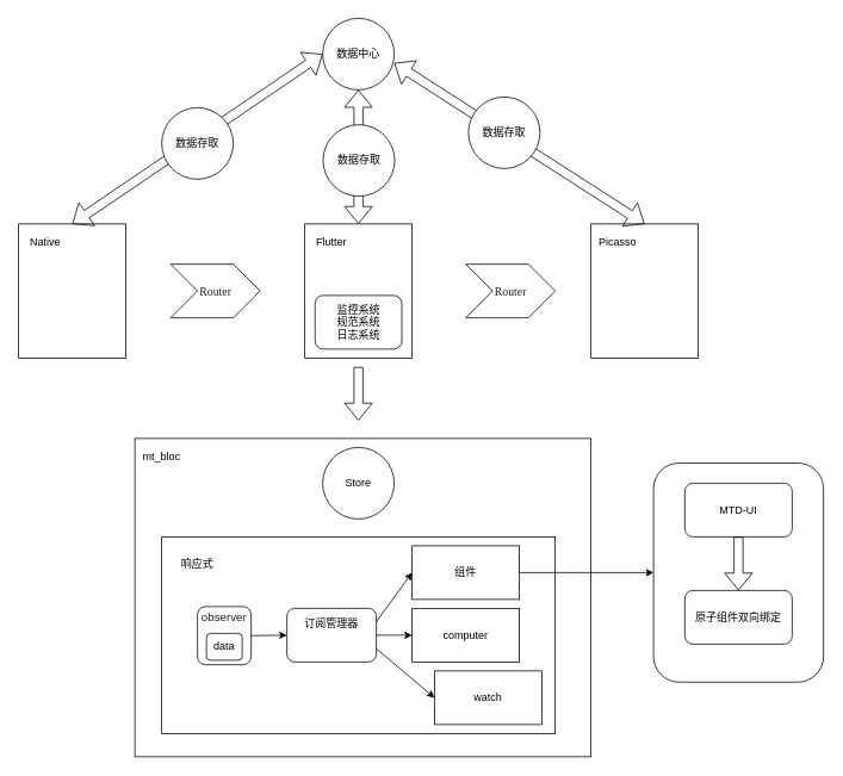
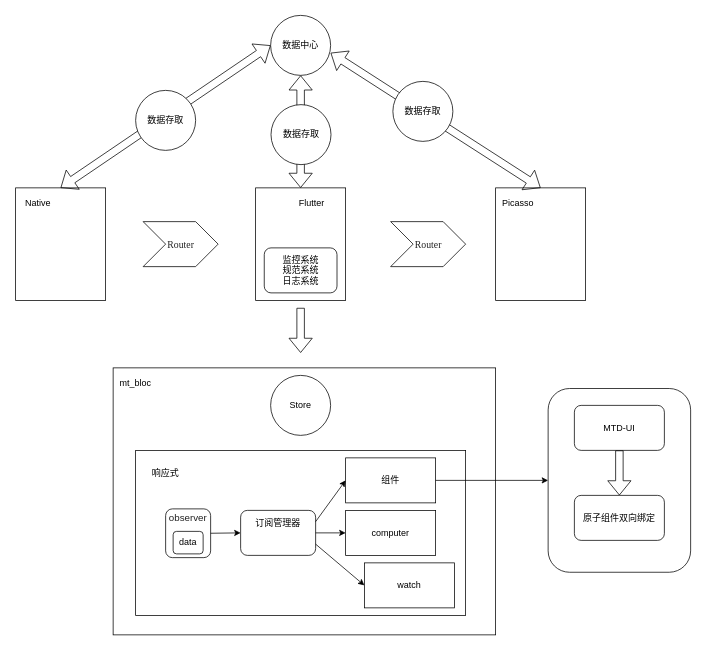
  <mxCell id="0" />
  <mxCell id="1" parent="0" />
  <mxCell id="2" value="数据中心" style="ellipse;whiteSpace=wrap;html=1;aspect=fixed;" vertex="1" parent="1"><mxGeometry x="360" y="20" width="80" height="80" as="geometry" /></mxCell>
  <mxCell id="3" value="" style="rounded=0;whiteSpace=wrap;html=1;" vertex="1" parent="1"><mxGeometry x="20" y="250" width="120" height="150" as="geometry" /></mxCell>
  <mxCell id="4" value="Native" style="text;html=1;strokeColor=none;fillColor=none;align=center;verticalAlign=middle;whiteSpace=wrap;rounded=0;" vertex="1" parent="1"><mxGeometry x="30" y="260" width="40" height="20" as="geometry" /></mxCell>
  <mxCell id="5" value="" style="rounded=0;whiteSpace=wrap;html=1;" vertex="1" parent="1"><mxGeometry x="340" y="250" width="120" height="150" as="geometry" /></mxCell>
- <mxCell id="6" value="Flutter" style="text;html=1;strokeColor=none;fillColor=none;align=center;verticalAlign=middle;whiteSpace=wrap;rounded=0;" vertex="1" parent="1"><mxGeometry x="350" y="260" width="40" height="20" as="geometry" /></mxCell>
+ <mxCell id="6" value="Flutter" style="text;html=1;strokeColor=none;fillColor=none;align=center;verticalAlign=middle;whiteSpace=wrap;rounded=0;" vertex="1" parent="1"><mxGeometry x="395" y="260" width="40" height="20" as="geometry" /></mxCell>
  <mxCell id="7" value="" style="rounded=0;whiteSpace=wrap;html=1;" vertex="1" parent="1"><mxGeometry x="660" y="250" width="120" height="150" as="geometry" /></mxCell>
  <mxCell id="8" value="Picasso" style="text;html=1;strokeColor=none;fillColor=none;align=center;verticalAlign=middle;whiteSpace=wrap;rounded=0;" vertex="1" parent="1"><mxGeometry x="670" y="260" width="40" height="20" as="geometry" /></mxCell>
  <mxCell id="9" value="&lt;span style=&quot;font-family: &amp;#34;stheiti&amp;#34; ; font-size: 13px ; text-align: left ; white-space: normal ; background-color: rgb(255 , 255 , 255)&quot;&gt;&lt;font color=&quot;#222222&quot;&gt;Router&lt;/font&gt;&lt;/span&gt;" style="html=1;shadow=0;dashed=0;align=center;verticalAlign=middle;shape=mxgraph.arrows2.arrow;dy=0;dx=30;notch=30;" vertex="1" parent="1"><mxGeometry x="190" y="295" width="100" height="60" as="geometry" /></mxCell>
  <mxCell id="10" value="&lt;span style=&quot;font-family: &amp;#34;stheiti&amp;#34; ; font-size: 13px ; text-align: left ; white-space: normal ; background-color: rgb(255 , 255 , 255)&quot;&gt;&lt;font color=&quot;#222222&quot;&gt;Router&lt;/font&gt;&lt;/span&gt;" style="html=1;shadow=0;dashed=0;align=center;verticalAlign=middle;shape=mxgraph.arrows2.arrow;dy=0;dx=30;notch=30;" vertex="1" parent="1"><mxGeometry x="520" y="295" width="100" height="60" as="geometry" /></mxCell>
  <mxCell id="11" value="" style="shape=flexArrow;endArrow=classic;html=1;" edge="1" parent="1"><mxGeometry width="50" height="50" relative="1" as="geometry"><mxPoint x="400" y="410" as="sourcePoint" /><mxPoint x="400" y="470" as="targetPoint" /></mxGeometry></mxCell>
  <mxCell id="12" value="" style="rounded=0;whiteSpace=wrap;html=1;" vertex="1" parent="1"><mxGeometry x="150" y="490" width="510" height="356" as="geometry" /></mxCell>
  <mxCell id="13" value="Store" style="ellipse;whiteSpace=wrap;html=1;aspect=fixed;" vertex="1" parent="1"><mxGeometry x="360" y="500" width="80" height="80" as="geometry" /></mxCell>
  <mxCell id="14" value="" style="rounded=0;whiteSpace=wrap;html=1;" vertex="1" parent="1"><mxGeometry x="180" y="600" width="440" height="220" as="geometry" /></mxCell>
  <mxCell id="15" value="响应式" style="text;html=1;strokeColor=none;fillColor=none;align=center;verticalAlign=middle;whiteSpace=wrap;rounded=0;" vertex="1" parent="1"><mxGeometry x="200" y="620" width="40" height="20" as="geometry" /></mxCell>
  <mxCell id="16" value="" style="rounded=1;whiteSpace=wrap;html=1;" vertex="1" parent="1"><mxGeometry x="220" y="678" width="60" height="65" as="geometry" /></mxCell>
  <mxCell id="17" value="&lt;span style=&quot;color: rgb(34 , 34 , 34) ; font-size: 13px&quot;&gt;observer&lt;/span&gt;" style="text;html=1;strokeColor=none;fillColor=none;align=center;verticalAlign=middle;whiteSpace=wrap;rounded=0;" vertex="1" parent="1"><mxGeometry x="230" y="680" width="40" height="20" as="geometry" /></mxCell>
  <mxCell id="18" value="data" style="whiteSpace=wrap;html=1;rounded=1;" vertex="1" parent="1"><mxGeometry x="230" y="708" width="40" height="30" as="geometry" /></mxCell>
  <mxCell id="19" value="" style="rounded=1;whiteSpace=wrap;html=1;" vertex="1" parent="1"><mxGeometry x="320" y="680" width="100" height="60" as="geometry" /></mxCell>
  <mxCell id="20" value="订阅管理器" style="text;html=1;strokeColor=none;fillColor=none;align=center;verticalAlign=middle;whiteSpace=wrap;rounded=0;" vertex="1" parent="1"><mxGeometry x="335" y="687" width="70" height="20" as="geometry" /></mxCell>
  <mxCell id="21" value="组件" style="rounded=0;whiteSpace=wrap;html=1;" vertex="1" parent="1"><mxGeometry x="460" y="610" width="120" height="60" as="geometry" /></mxCell>
  <mxCell id="22" value="computer" style="rounded=0;whiteSpace=wrap;html=1;" vertex="1" parent="1"><mxGeometry x="460" y="680" width="120" height="60" as="geometry" /></mxCell>
  <mxCell id="23" value="watch" style="rounded=0;whiteSpace=wrap;html=1;" vertex="1" parent="1"><mxGeometry x="485" y="750" width="120" height="60" as="geometry" /></mxCell>
  <mxCell id="24" value="" style="rounded=1;whiteSpace=wrap;html=1;" vertex="1" parent="1"><mxGeometry x="730" y="517.5" width="190" height="245" as="geometry" /></mxCell>
  <mxCell id="25" value="" style="endArrow=classic;html=1;exitX=1;exitY=0.5;exitDx=0;exitDy=0;entryX=0;entryY=0.5;entryDx=0;entryDy=0;" edge="1" parent="1" source="21" target="24"><mxGeometry width="50" height="50" relative="1" as="geometry"><mxPoint x="980" y="610" as="sourcePoint" /><mxPoint x="1030" y="560" as="targetPoint" /></mxGeometry></mxCell>
  <mxCell id="26" value="MTD-UI" style="rounded=1;whiteSpace=wrap;html=1;" vertex="1" parent="1"><mxGeometry x="765" y="540" width="120" height="60" as="geometry" /></mxCell>
  <mxCell id="27" value="原子组件双向绑定" style="rounded=1;whiteSpace=wrap;html=1;" vertex="1" parent="1"><mxGeometry x="765" y="660" width="120" height="60" as="geometry" /></mxCell>
  <mxCell id="28" value="" style="shape=flexArrow;endArrow=classic;html=1;entryX=0.5;entryY=0;entryDx=0;entryDy=0;exitX=0.5;exitY=1;exitDx=0;exitDy=0;" edge="1" parent="1" source="26" target="27"><mxGeometry width="50" height="50" relative="1" as="geometry"><mxPoint x="780" y="670" as="sourcePoint" /><mxPoint x="830" y="620" as="targetPoint" /></mxGeometry></mxCell>
  <mxCell id="29" value="" style="endArrow=classic;html=1;exitX=1;exitY=0.5;exitDx=0;exitDy=0;entryX=0;entryY=0.5;entryDx=0;entryDy=0;" edge="1" parent="1" source="16" target="19"><mxGeometry width="50" height="50" relative="1" as="geometry"><mxPoint x="280" y="810" as="sourcePoint" /><mxPoint x="330" y="760" as="targetPoint" /></mxGeometry></mxCell>
  <mxCell id="30" value="" style="endArrow=classic;html=1;exitX=1;exitY=0.25;exitDx=0;exitDy=0;entryX=0;entryY=0.5;entryDx=0;entryDy=0;" edge="1" parent="1" source="19" target="21"><mxGeometry width="50" height="50" relative="1" as="geometry"><mxPoint x="400" y="670" as="sourcePoint" /><mxPoint x="450" y="620" as="targetPoint" /></mxGeometry></mxCell>
  <mxCell id="31" value="" style="endArrow=classic;html=1;exitX=1;exitY=0.5;exitDx=0;exitDy=0;entryX=0;entryY=0.5;entryDx=0;entryDy=0;" edge="1" parent="1" source="19" target="22"><mxGeometry width="50" height="50" relative="1" as="geometry"><mxPoint x="320" y="820" as="sourcePoint" /><mxPoint x="370" y="770" as="targetPoint" /></mxGeometry></mxCell>
  <mxCell id="32" value="" style="endArrow=classic;html=1;exitX=1;exitY=0.75;exitDx=0;exitDy=0;entryX=0;entryY=0.5;entryDx=0;entryDy=0;" edge="1" parent="1" source="19" target="23"><mxGeometry width="50" height="50" relative="1" as="geometry"><mxPoint x="360" y="820" as="sourcePoint" /><mxPoint x="410" y="770" as="targetPoint" /></mxGeometry></mxCell>
  <mxCell id="33" value="mt_bloc" style="text;html=1;strokeColor=none;fillColor=none;align=center;verticalAlign=middle;whiteSpace=wrap;rounded=0;" vertex="1" parent="1"><mxGeometry x="160" y="500" width="40" height="20" as="geometry" /></mxCell>
  <mxCell id="34" value="监控系统&lt;br&gt;规范系统&lt;br&gt;日志系统" style="rounded=1;whiteSpace=wrap;html=1;" vertex="1" parent="1"><mxGeometry x="351.5" y="330" width="97" height="60" as="geometry" /></mxCell>
  <mxCell id="35" value="" style="shape=flexArrow;endArrow=classic;startArrow=classic;html=1;entryX=0;entryY=0.5;entryDx=0;entryDy=0;exitX=0.5;exitY=0;exitDx=0;exitDy=0;" edge="1" parent="1" source="3" target="2"><mxGeometry width="50" height="50" relative="1" as="geometry"><mxPoint x="190" y="180" as="sourcePoint" /><mxPoint x="240" y="130" as="targetPoint" /></mxGeometry></mxCell>
  <mxCell id="36" value="" style="shape=flexArrow;endArrow=classic;startArrow=classic;html=1;entryX=0.5;entryY=1;entryDx=0;entryDy=0;exitX=0.5;exitY=0;exitDx=0;exitDy=0;" edge="1" parent="1" source="5" target="2"><mxGeometry width="50" height="50" relative="1" as="geometry"><mxPoint x="370" y="190" as="sourcePoint" /><mxPoint x="420" y="140" as="targetPoint" /></mxGeometry></mxCell>
  <mxCell id="37" value="" style="shape=flexArrow;endArrow=classic;startArrow=classic;html=1;exitX=1;exitY=0.5;exitDx=0;exitDy=0;entryX=0.5;entryY=0;entryDx=0;entryDy=0;" edge="1" parent="1" target="7"><mxGeometry width="50" height="50" relative="1" as="geometry"><mxPoint x="440" y="70" as="sourcePoint" /><mxPoint x="720" y="260" as="targetPoint" /></mxGeometry></mxCell>
  <mxCell id="38" value="数据存取" style="ellipse;whiteSpace=wrap;html=1;aspect=fixed;" vertex="1" parent="1"><mxGeometry x="180" y="120" width="80" height="80" as="geometry" /></mxCell>
  <mxCell id="39" value="数据存取" style="ellipse;whiteSpace=wrap;html=1;aspect=fixed;" vertex="1" parent="1"><mxGeometry x="360.5" y="139" width="80" height="80" as="geometry" /></mxCell>
  <mxCell id="40" value="数据存取" style="ellipse;whiteSpace=wrap;html=1;aspect=fixed;" vertex="1" parent="1"><mxGeometry x="523" y="108" width="80" height="80" as="geometry" /></mxCell>
